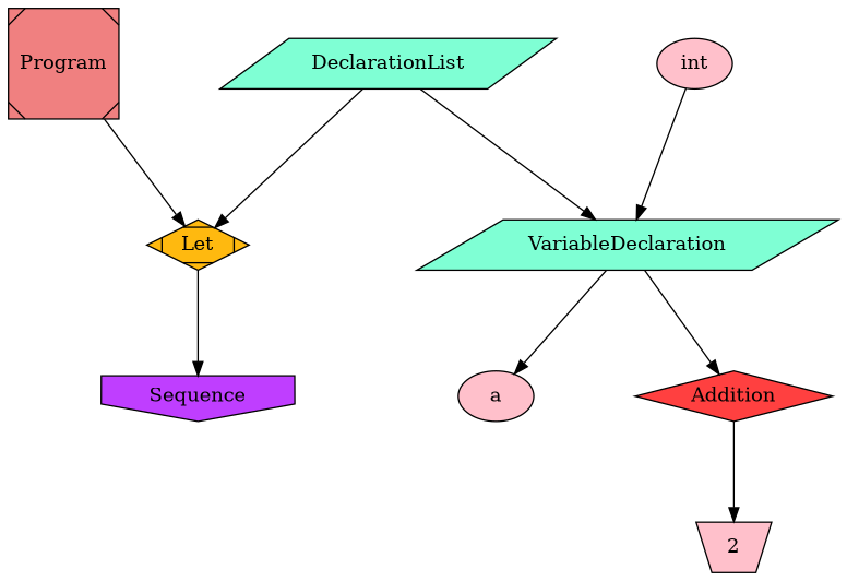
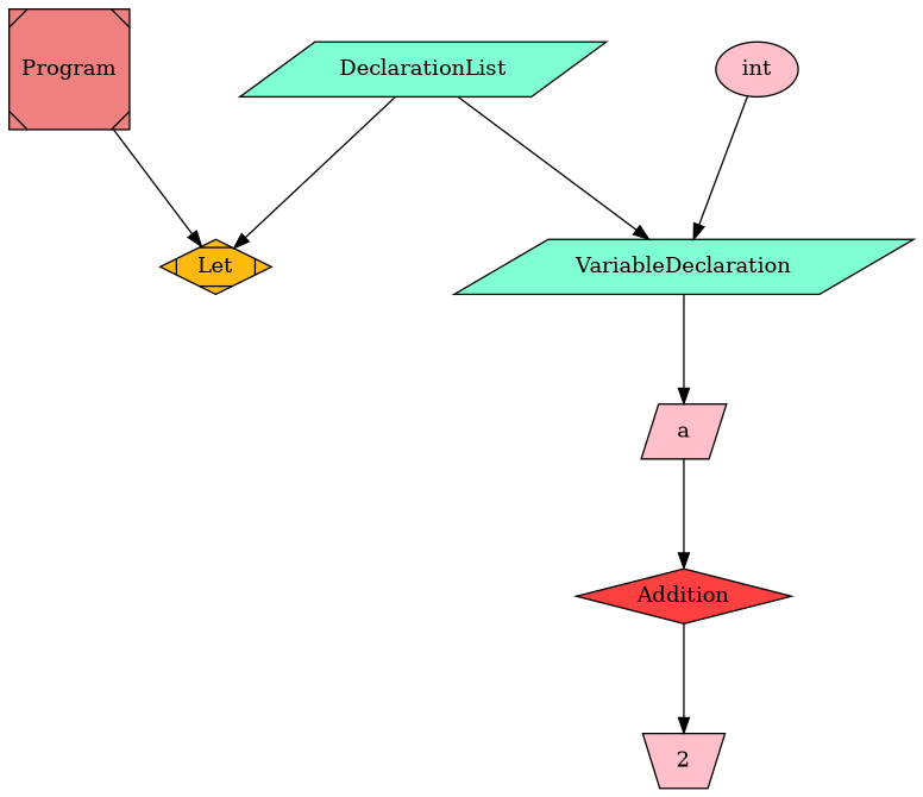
  digraph {
    nodesep=1
    ranksep=1
    node [fillcolor=pink shape=parallelogram style=filled]
    n1 [fillcolor=darkgoldenrod1 label=Let shape=Mdiamond]
-   n2 [fillcolor=darkorchid1 label=Sequence shape=invhouse]
    n3 [fillcolor=aquamarine label=DeclarationList]
    n4 [fillcolor=aquamarine label=VariableDeclaration]
-   n5 [label=a shape=ellipse]
+   n5 [label=a]
    n6 [fillcolor=brown1 label=Addition shape=diamond]
    n7 [label=int shape=ellipse]
    n8 [label=2 shape=invtrapezium]
    n9 [fillcolor=lightcoral label=Program shape=Msquare]
-   n1 -> n2
    n3 -> n1
    n3 -> n4
    n4 -> n5
-   n4 -> n6
+   n5 -> n6
    n6 -> n8
    n7 -> n4
    n9 -> n1
  }
